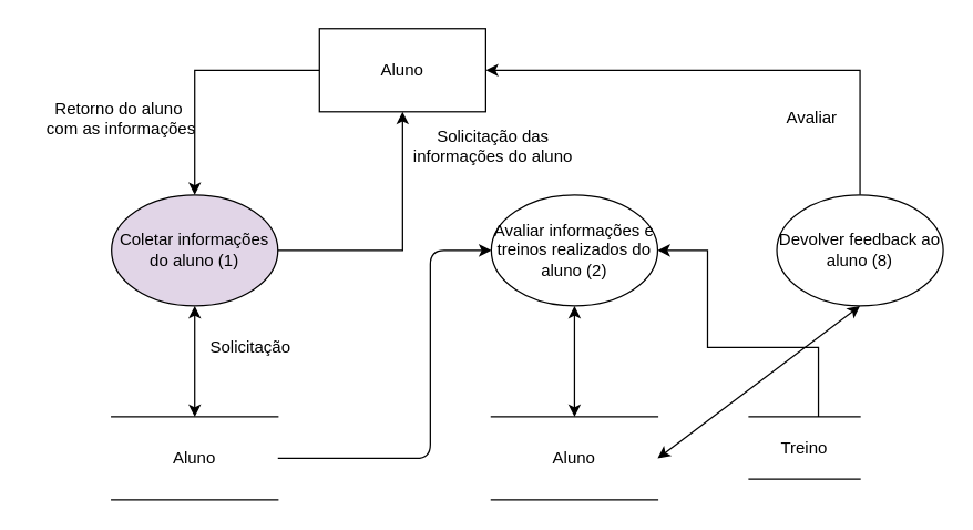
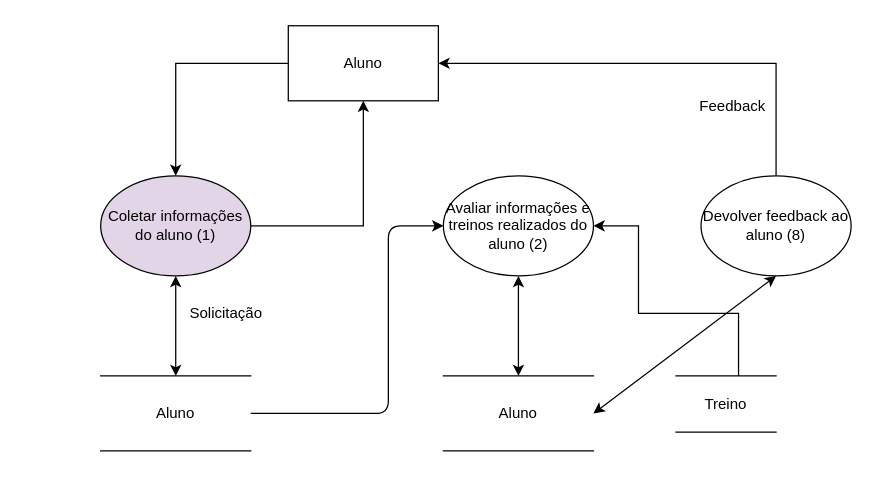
  <mxCell id="0" />
  <mxCell id="1" parent="0" />
  <mxCell id="2" style="edgeStyle=orthogonalEdgeStyle;rounded=0;orthogonalLoop=1;jettySize=auto;html=1;entryX=0.5;entryY=1;entryDx=0;entryDy=0;" parent="1" source="3" target="12" edge="1"><mxGeometry relative="1" as="geometry"><Array as="points"><mxPoint x="290" y="180" /></Array></mxGeometry></mxCell>
  <mxCell id="3" value="Coletar informações do aluno (1)" style="ellipse;whiteSpace=wrap;html=1;fillColor=#e1d5e7;" parent="1" vertex="1"><mxGeometry x="80" y="140" width="120" height="80" as="geometry" /></mxCell>
  <mxCell id="4" value="Aluno" style="shape=partialRectangle;whiteSpace=wrap;html=1;left=0;right=0;fillColor=none;" parent="1" vertex="1"><mxGeometry x="80" y="300" width="120" height="60" as="geometry" /></mxCell>
  <mxCell id="5" value="Solicitação" style="text;html=1;align=center;verticalAlign=middle;resizable=0;points=[];autosize=1;" parent="1" vertex="1"><mxGeometry x="140" y="240" width="80" height="20" as="geometry" /></mxCell>
  <mxCell id="6" value="Avaliar informações e treinos realizados do aluno (2)" style="ellipse;whiteSpace=wrap;html=1;" parent="1" vertex="1"><mxGeometry x="354" y="140" width="120" height="80" as="geometry" /></mxCell>
  <mxCell id="7" style="edgeStyle=orthogonalEdgeStyle;rounded=0;orthogonalLoop=1;jettySize=auto;html=1;entryX=1;entryY=0.5;entryDx=0;entryDy=0;" parent="1" source="8" target="12" edge="1"><mxGeometry relative="1" as="geometry"><Array as="points"><mxPoint x="620" y="50" /></Array></mxGeometry></mxCell>
  <mxCell id="8" value="Devolver feedback ao aluno (8)" style="ellipse;whiteSpace=wrap;html=1;" parent="1" vertex="1"><mxGeometry x="560" y="140" width="120" height="80" as="geometry" /></mxCell>
  <mxCell id="9" value="Aluno" style="shape=partialRectangle;whiteSpace=wrap;html=1;left=0;right=0;fillColor=none;" parent="1" vertex="1"><mxGeometry x="354" y="300" width="120" height="60" as="geometry" /></mxCell>
  <mxCell id="10" value="" style="endArrow=classic;startArrow=classic;html=1;entryX=0.5;entryY=1;entryDx=0;entryDy=0;" parent="1" target="8" edge="1"><mxGeometry width="50" height="50" relative="1" as="geometry"><mxPoint x="474" y="330" as="sourcePoint" /><mxPoint x="524" y="280" as="targetPoint" /></mxGeometry></mxCell>
  <mxCell id="11" style="edgeStyle=orthogonalEdgeStyle;rounded=0;orthogonalLoop=1;jettySize=auto;html=1;entryX=0.5;entryY=0;entryDx=0;entryDy=0;" parent="1" source="12" target="3" edge="1"><mxGeometry relative="1" as="geometry" /></mxCell>
  <mxCell id="12" value="Aluno" style="rounded=0;whiteSpace=wrap;html=1;" parent="1" vertex="1"><mxGeometry x="230" y="20" width="120" height="60" as="geometry" /></mxCell>
  <mxCell id="13" value="" style="edgeStyle=elbowEdgeStyle;elbow=horizontal;endArrow=classic;html=1;entryX=0;entryY=0.5;entryDx=0;entryDy=0;" parent="1" target="6" edge="1"><mxGeometry width="50" height="50" relative="1" as="geometry"><mxPoint x="200" y="330" as="sourcePoint" /><mxPoint x="250" y="280" as="targetPoint" /><Array as="points"><mxPoint x="310" y="220" /><mxPoint x="310" y="200" /></Array></mxGeometry></mxCell>
  <mxCell id="14" style="edgeStyle=orthogonalEdgeStyle;rounded=0;orthogonalLoop=1;jettySize=auto;html=1;entryX=1;entryY=0.5;entryDx=0;entryDy=0;" parent="1" source="15" target="6" edge="1"><mxGeometry relative="1" as="geometry"><Array as="points"><mxPoint x="590" y="250" /><mxPoint x="510" y="250" /><mxPoint x="510" y="180" /></Array></mxGeometry></mxCell>
  <mxCell id="15" value="Treino" style="shape=partialRectangle;whiteSpace=wrap;html=1;left=0;right=0;fillColor=none;" parent="1" vertex="1"><mxGeometry x="540" y="300" width="80" height="45" as="geometry" /></mxCell>
  <mxCell id="16" value="" style="endArrow=classic;startArrow=classic;html=1;entryX=0.5;entryY=1;entryDx=0;entryDy=0;" parent="1" target="3" edge="1"><mxGeometry width="50" height="50" relative="1" as="geometry"><mxPoint x="140" y="300" as="sourcePoint" /><mxPoint x="190" y="250" as="targetPoint" /></mxGeometry></mxCell>
- <mxCell id="17" value="Solicitação das &lt;br&gt;informações do aluno" style="text;html=1;align=center;verticalAlign=middle;resizable=0;points=[];autosize=1;" parent="1" vertex="1"><mxGeometry x="290" y="90" width="130" height="30" as="geometry" /></mxCell>
- <mxCell id="18" value="Avaliar" style="text;html=1;align=center;verticalAlign=middle;resizable=0;points=[];autosize=1;" parent="1" vertex="1"><mxGeometry x="550" y="75" width="70" height="20" as="geometry" /></mxCell>
- <mxCell id="19" value="Retorno do aluno&lt;br&gt;&amp;nbsp;com as informações" style="text;html=1;align=center;verticalAlign=middle;resizable=0;points=[];autosize=1;" parent="1" vertex="1"><mxGeometry x="20" y="70" width="130" height="30" as="geometry" /></mxCell>
+ <mxCell id="18" value="Feedback" style="text;html=1;align=center;verticalAlign=middle;resizable=0;points=[];autosize=1;" parent="1" vertex="1"><mxGeometry x="550" y="75" width="70" height="20" as="geometry" /></mxCell>
  <mxCell id="20" value="" style="endArrow=classic;startArrow=classic;html=1;exitX=0.5;exitY=0;exitDx=0;exitDy=0;entryX=0.5;entryY=1;entryDx=0;entryDy=0;" parent="1" source="9" target="6" edge="1"><mxGeometry width="50" height="50" relative="1" as="geometry"><mxPoint x="340" y="280" as="sourcePoint" /><mxPoint x="390" y="230" as="targetPoint" /></mxGeometry></mxCell>
